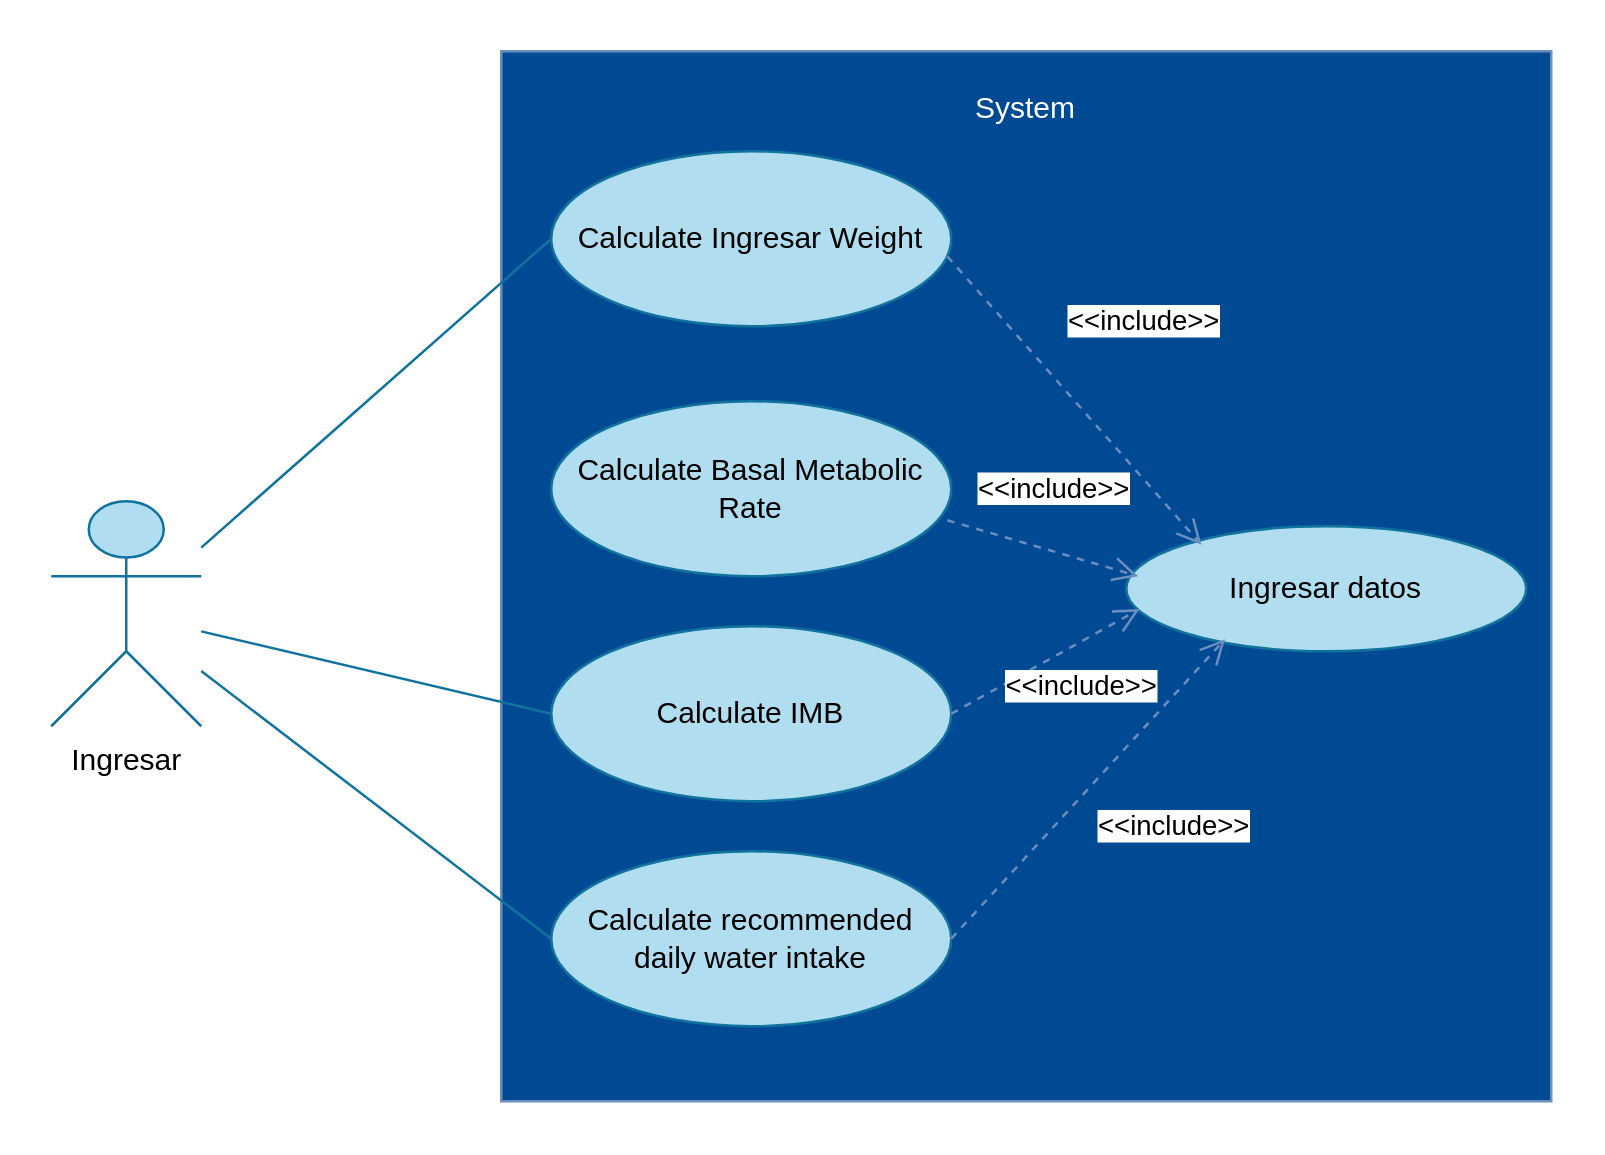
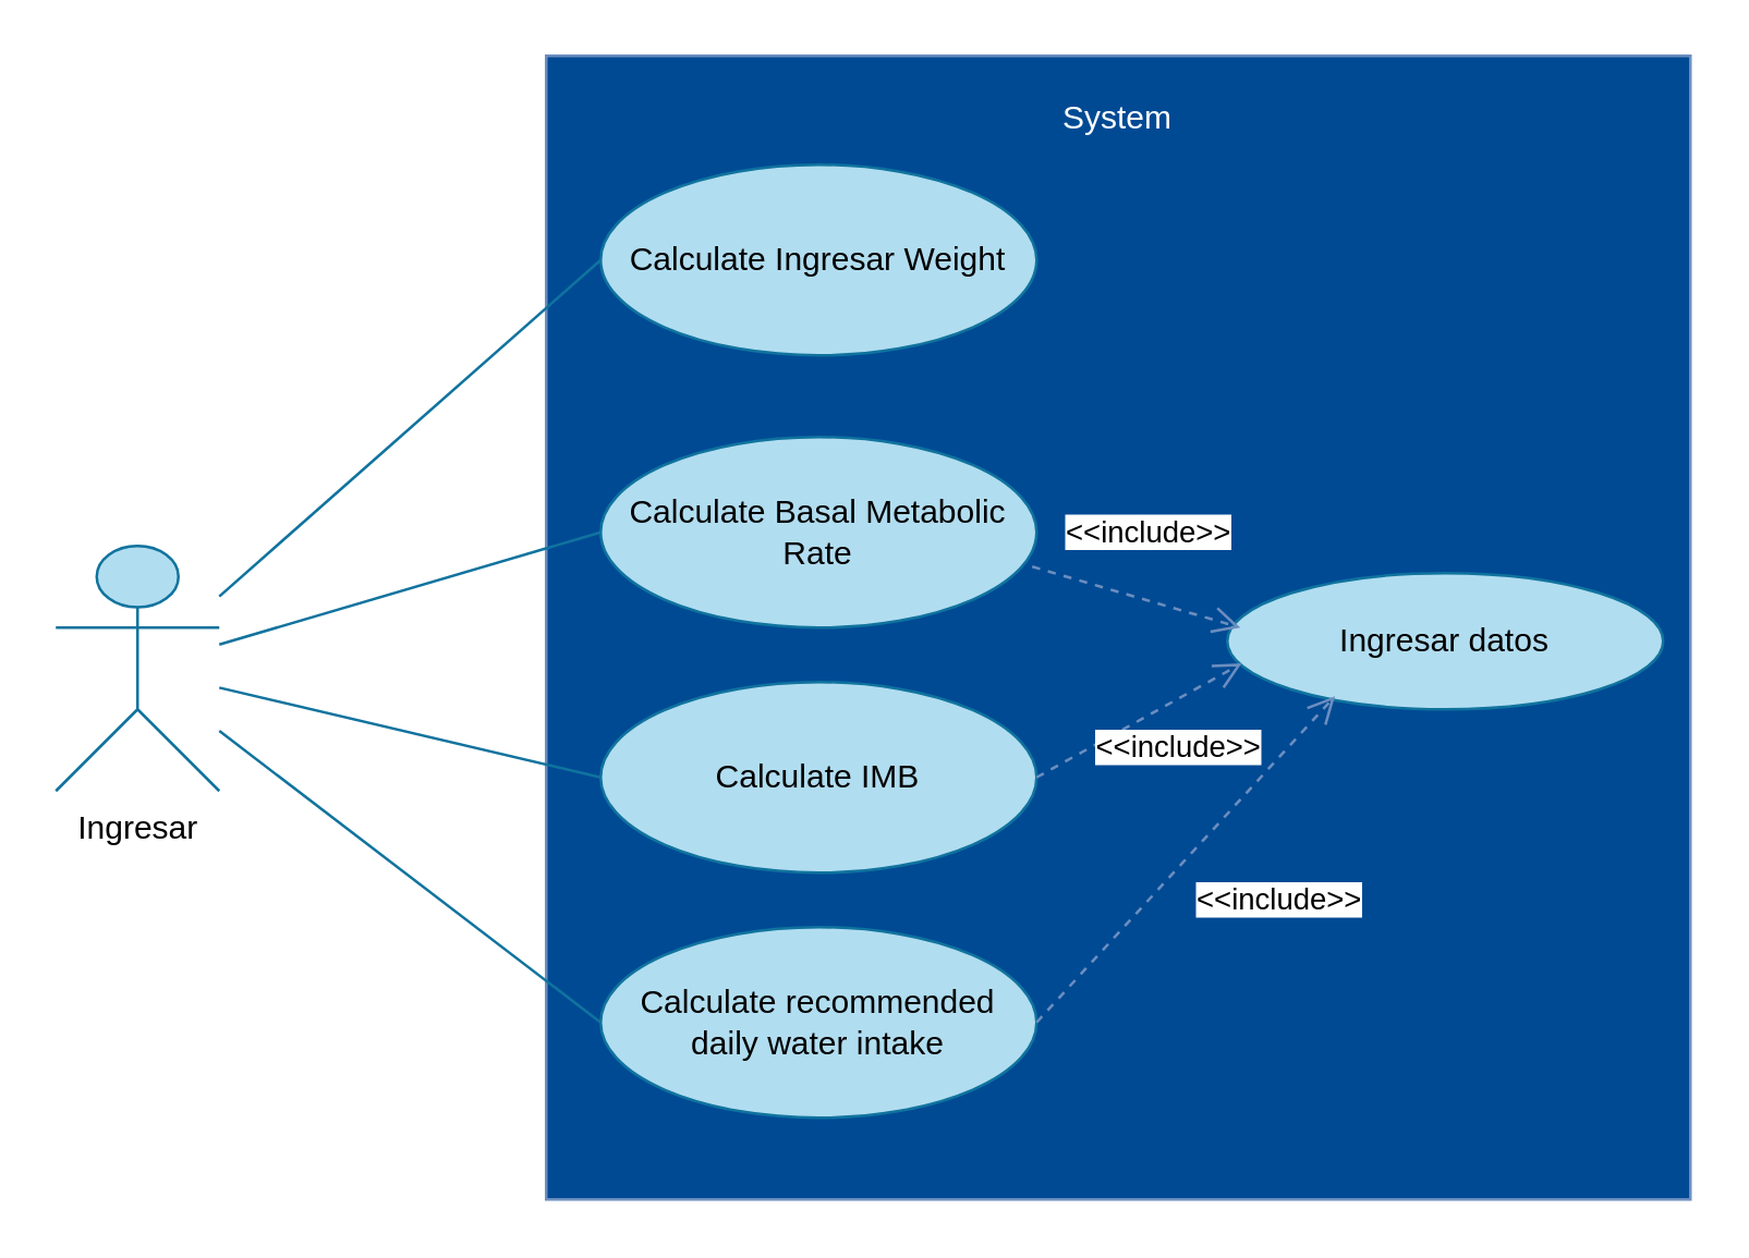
  <mxCell id="0" />
  <mxCell id="1" parent="0" />
  <mxCell id="2" value="Ingresar&lt;div&gt;&lt;br&gt;&lt;/div&gt;" style="shape=umlActor;verticalLabelPosition=bottom;verticalAlign=top;html=1;outlineConnect=0;fillColor=#b1ddf0;strokeColor=#10739e;" parent="1" vertex="1"><mxGeometry x="20" y="200" width="60" height="90" as="geometry" /></mxCell>
  <mxCell id="3" value="&lt;div&gt;System&lt;/div&gt;&lt;div&gt;&lt;br&gt;&lt;/div&gt;&lt;div&gt;&lt;br&gt;&lt;/div&gt;&lt;div&gt;&lt;br&gt;&lt;/div&gt;&lt;div&gt;&lt;br&gt;&lt;/div&gt;&lt;div&gt;&lt;br&gt;&lt;/div&gt;&lt;div&gt;&lt;br&gt;&lt;/div&gt;&lt;div&gt;&lt;br&gt;&lt;/div&gt;&lt;div&gt;&lt;br&gt;&lt;/div&gt;&lt;div&gt;&lt;br&gt;&lt;/div&gt;&lt;div&gt;&lt;br&gt;&lt;/div&gt;&lt;div&gt;&lt;br&gt;&lt;/div&gt;&lt;div&gt;&lt;br&gt;&lt;/div&gt;&lt;div&gt;&lt;br&gt;&lt;/div&gt;&lt;div&gt;&lt;br&gt;&lt;/div&gt;&lt;div&gt;&lt;br&gt;&lt;/div&gt;&lt;div&gt;&lt;br&gt;&lt;/div&gt;&lt;div&gt;&lt;br&gt;&lt;/div&gt;&lt;div&gt;&lt;br&gt;&lt;/div&gt;&lt;div&gt;&lt;br&gt;&lt;/div&gt;&lt;div&gt;&lt;br&gt;&lt;/div&gt;&lt;div&gt;&lt;br&gt;&lt;/div&gt;&lt;div&gt;&lt;br&gt;&lt;/div&gt;&lt;div&gt;&lt;br&gt;&lt;/div&gt;&lt;div&gt;&lt;br&gt;&lt;/div&gt;&lt;div&gt;&lt;br&gt;&lt;/div&gt;&lt;div&gt;&lt;br&gt;&lt;/div&gt;" style="whiteSpace=wrap;html=1;aspect=fixed;labelBackgroundColor=none;fillColor=#004A94;strokeColor=#6c8ebf;fillStyle=auto;fontColor=#FFFFFF;" parent="1" vertex="1"><mxGeometry x="200" y="20" width="420" height="420" as="geometry" /></mxCell>
  <mxCell id="4" value="Calculate Ingresar Weight" style="ellipse;whiteSpace=wrap;html=1;fillColor=#b1ddf0;strokeColor=#10739e;" parent="1" vertex="1"><mxGeometry x="220" y="60" width="160" height="70" as="geometry" /></mxCell>
  <mxCell id="5" value="Calculate Basal Metabolic Rate" style="ellipse;whiteSpace=wrap;html=1;fillColor=#b1ddf0;strokeColor=#10739e;" parent="1" vertex="1"><mxGeometry x="220" y="160" width="160" height="70" as="geometry" /></mxCell>
+ <mxCell id="6" value="" style="endArrow=none;html=1;rounded=0;entryX=0;entryY=0.5;entryDx=0;entryDy=0;fillColor=#b1ddf0;strokeColor=#10739e;" parent="1" source="2" target="5" edge="1"><mxGeometry width="50" height="50" relative="1" as="geometry"><mxPoint x="290" y="260" as="sourcePoint" /><mxPoint x="340" y="210" as="targetPoint" /></mxGeometry></mxCell>
  <mxCell id="7" value="" style="endArrow=none;html=1;rounded=0;entryX=0;entryY=0.5;entryDx=0;entryDy=0;fillColor=#b1ddf0;strokeColor=#10739e;" parent="1" source="2" target="4" edge="1"><mxGeometry width="50" height="50" relative="1" as="geometry"><mxPoint x="90" y="230" as="sourcePoint" /><mxPoint x="230" y="215" as="targetPoint" /></mxGeometry></mxCell>
  <mxCell id="8" value="Calculate IMB" style="ellipse;whiteSpace=wrap;html=1;fillColor=#b1ddf0;strokeColor=#10739e;" parent="1" vertex="1"><mxGeometry x="220" y="250" width="160" height="70" as="geometry" /></mxCell>
  <mxCell id="9" value="Calculate recommended daily water intake" style="ellipse;whiteSpace=wrap;html=1;fillColor=#b1ddf0;strokeColor=#10739e;" parent="1" vertex="1"><mxGeometry x="220" y="340" width="160" height="70" as="geometry" /></mxCell>
  <mxCell id="10" value="" style="endArrow=none;html=1;rounded=0;entryX=0;entryY=0.5;entryDx=0;entryDy=0;fillColor=#b1ddf0;strokeColor=#10739e;" parent="1" source="2" target="8" edge="1"><mxGeometry width="50" height="50" relative="1" as="geometry"><mxPoint x="90" y="230" as="sourcePoint" /><mxPoint x="420" y="200" as="targetPoint" /></mxGeometry></mxCell>
  <mxCell id="11" value="" style="endArrow=none;html=1;rounded=0;entryX=0;entryY=0.5;entryDx=0;entryDy=0;fillColor=#b1ddf0;strokeColor=#10739e;" parent="1" source="2" target="9" edge="1"><mxGeometry width="50" height="50" relative="1" as="geometry"><mxPoint x="90" y="230" as="sourcePoint" /><mxPoint x="230" y="295" as="targetPoint" /></mxGeometry></mxCell>
  <mxCell id="12" value="Ingresar datos" style="ellipse;whiteSpace=wrap;html=1;fillColor=#b1ddf0;strokeColor=#10739e;" vertex="1" parent="1"><mxGeometry x="450" y="210" width="160" height="50" as="geometry" /></mxCell>
- <mxCell id="13" value="&amp;lt;&amp;lt;include&amp;gt;&amp;gt;" style="html=1;verticalAlign=bottom;endArrow=open;dashed=1;endSize=8;curved=0;rounded=0;entryX=0.188;entryY=0.149;entryDx=0;entryDy=0;entryPerimeter=0;exitX=0.99;exitY=0.6;exitDx=0;exitDy=0;exitPerimeter=0;fillColor=#dae8fc;strokeColor=#6c8ebf;" edge="1" parent="1" source="4" target="12"><mxGeometry x="0.016" y="36" relative="1" as="geometry"><mxPoint x="300" y="170" as="sourcePoint" /><mxPoint x="220" y="170" as="targetPoint" /><Array as="points" /><mxPoint as="offset" /></mxGeometry></mxCell>
  <mxCell id="14" value="&amp;lt;&amp;lt;include&amp;gt;&amp;gt;" style="html=1;verticalAlign=bottom;endArrow=open;dashed=1;endSize=8;curved=0;rounded=0;entryX=0.03;entryY=0.4;entryDx=0;entryDy=0;entryPerimeter=0;fillColor=#dae8fc;strokeColor=#6c8ebf;exitX=0.99;exitY=0.68;exitDx=0;exitDy=0;exitPerimeter=0;" edge="1" parent="1" source="5" target="12"><mxGeometry x="0.0" y="15" relative="1" as="geometry"><mxPoint x="388" y="112" as="sourcePoint" /><mxPoint x="445" y="236" as="targetPoint" /><Array as="points" /><mxPoint as="offset" /></mxGeometry></mxCell>
  <mxCell id="15" value="&amp;lt;&amp;lt;include&amp;gt;&amp;gt;" style="html=1;verticalAlign=bottom;endArrow=open;dashed=1;endSize=8;curved=0;rounded=0;exitX=1;exitY=0.5;exitDx=0;exitDy=0;fillColor=#dae8fc;strokeColor=#6c8ebf;entryX=0.033;entryY=0.663;entryDx=0;entryDy=0;entryPerimeter=0;" edge="1" parent="1" source="8" target="12"><mxGeometry x="0.2" y="-89" relative="1" as="geometry"><mxPoint x="398" y="122" as="sourcePoint" /><mxPoint x="430" y="260" as="targetPoint" /><Array as="points" /><mxPoint y="1" as="offset" /></mxGeometry></mxCell>
  <mxCell id="16" value="&amp;lt;&amp;lt;include&amp;gt;&amp;gt;" style="html=1;verticalAlign=bottom;endArrow=open;dashed=1;endSize=8;curved=0;rounded=0;entryX=0.247;entryY=0.903;entryDx=0;entryDy=0;entryPerimeter=0;exitX=1;exitY=0.5;exitDx=0;exitDy=0;fillColor=#dae8fc;strokeColor=#6c8ebf;" edge="1" parent="1" source="9" target="12"><mxGeometry x="0.266" y="24" relative="1" as="geometry"><mxPoint x="408" y="132" as="sourcePoint" /><mxPoint x="465" y="256" as="targetPoint" /><Array as="points" /><mxPoint as="offset" /></mxGeometry></mxCell>
